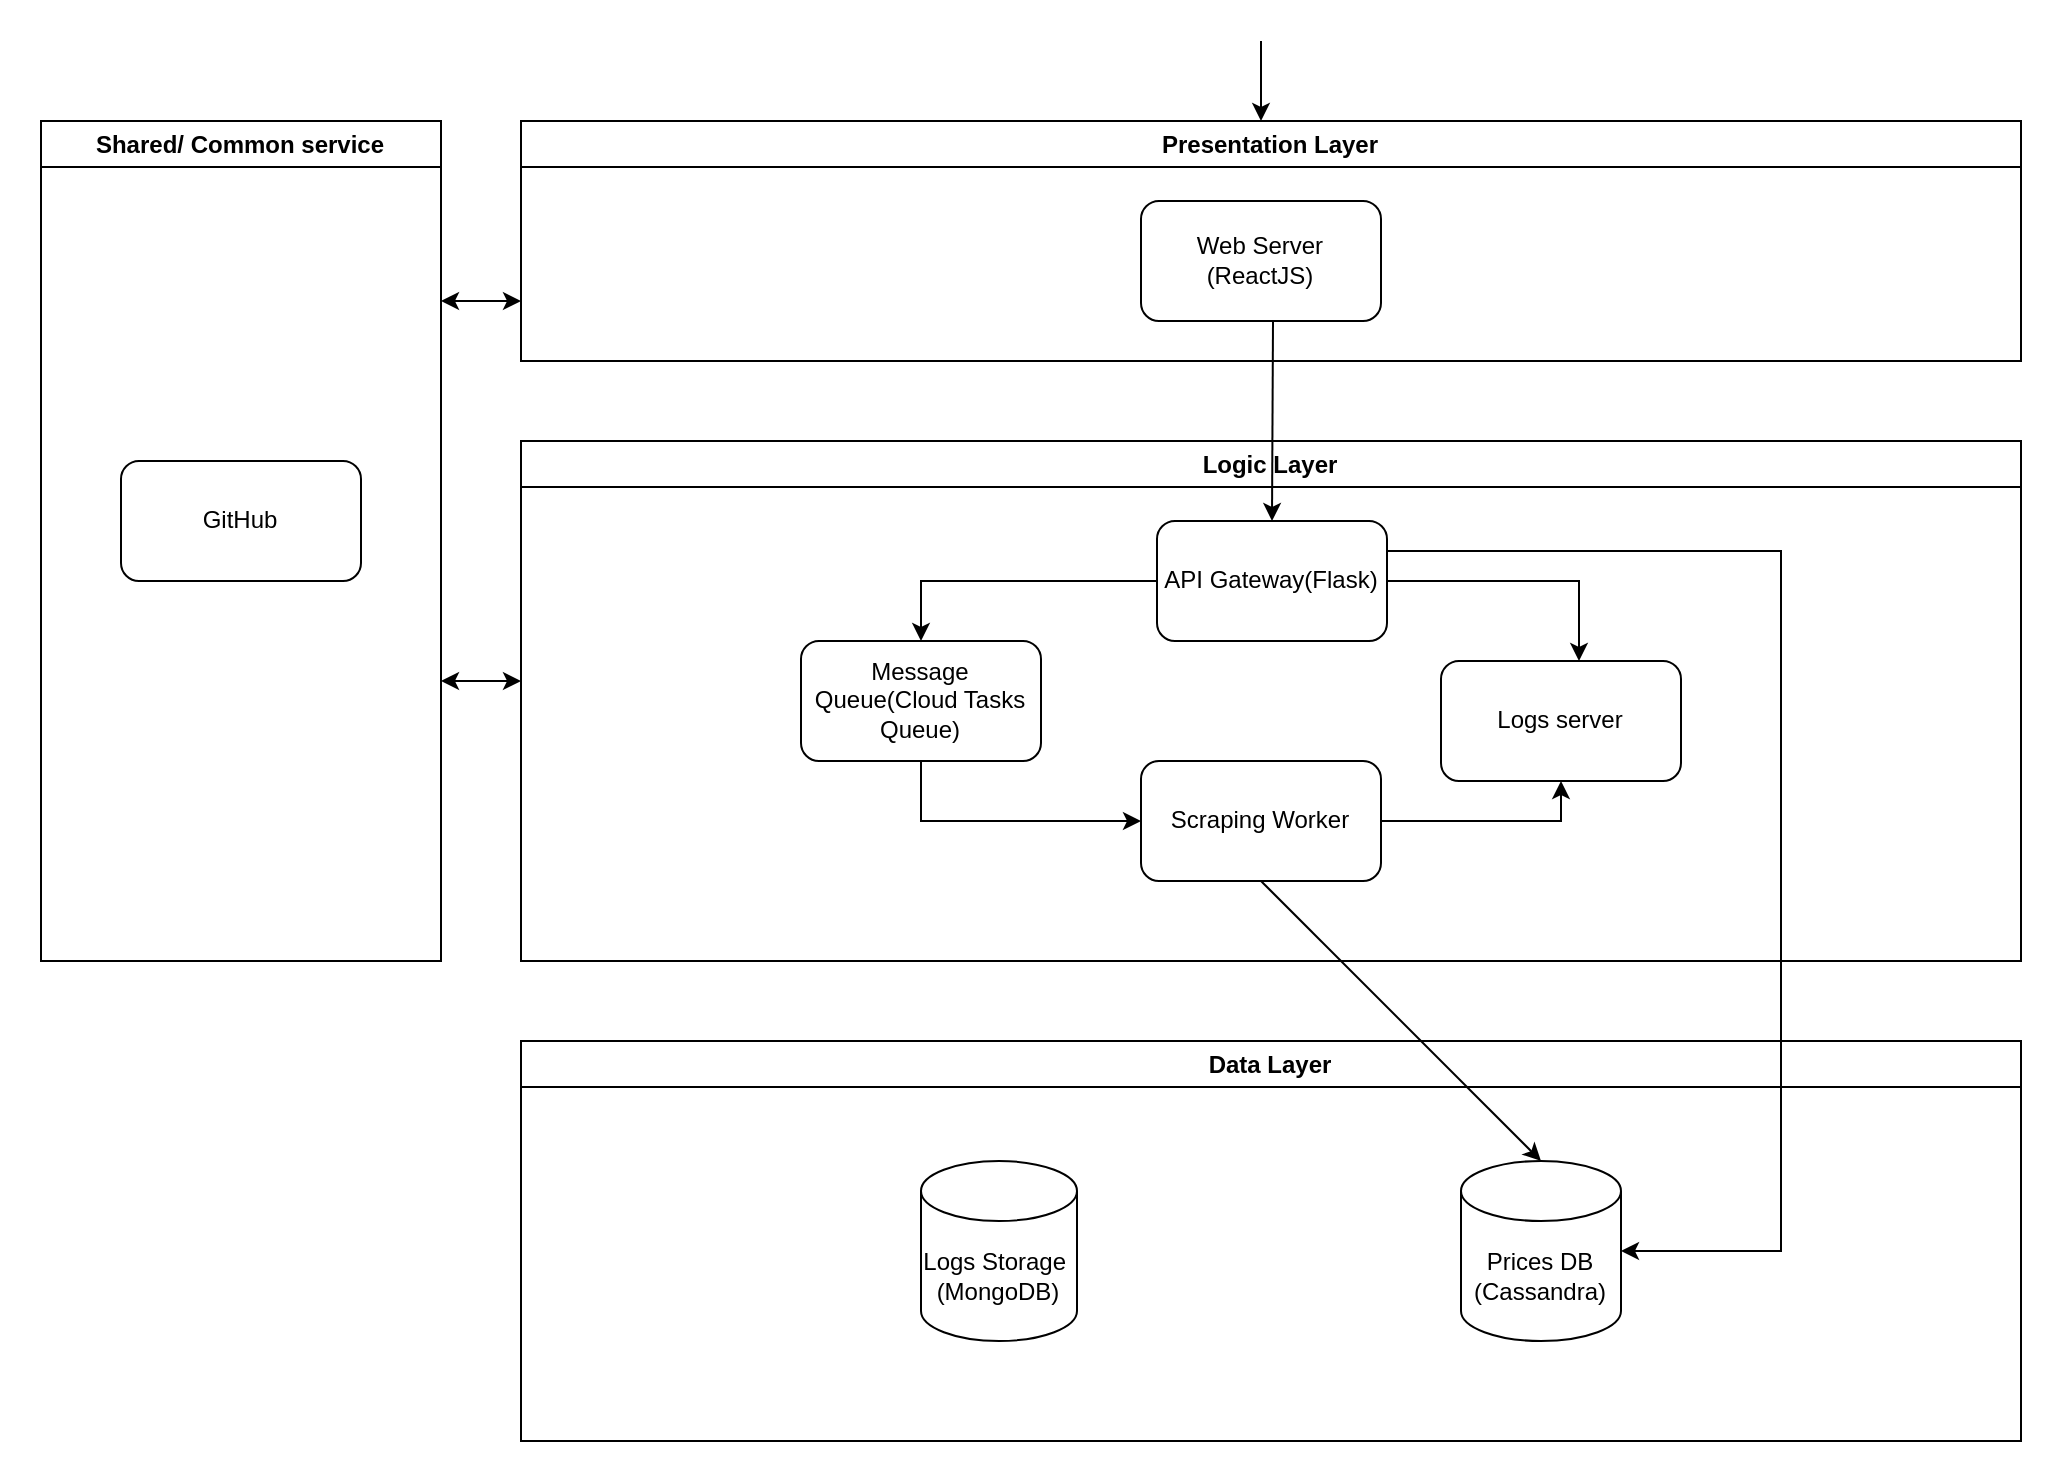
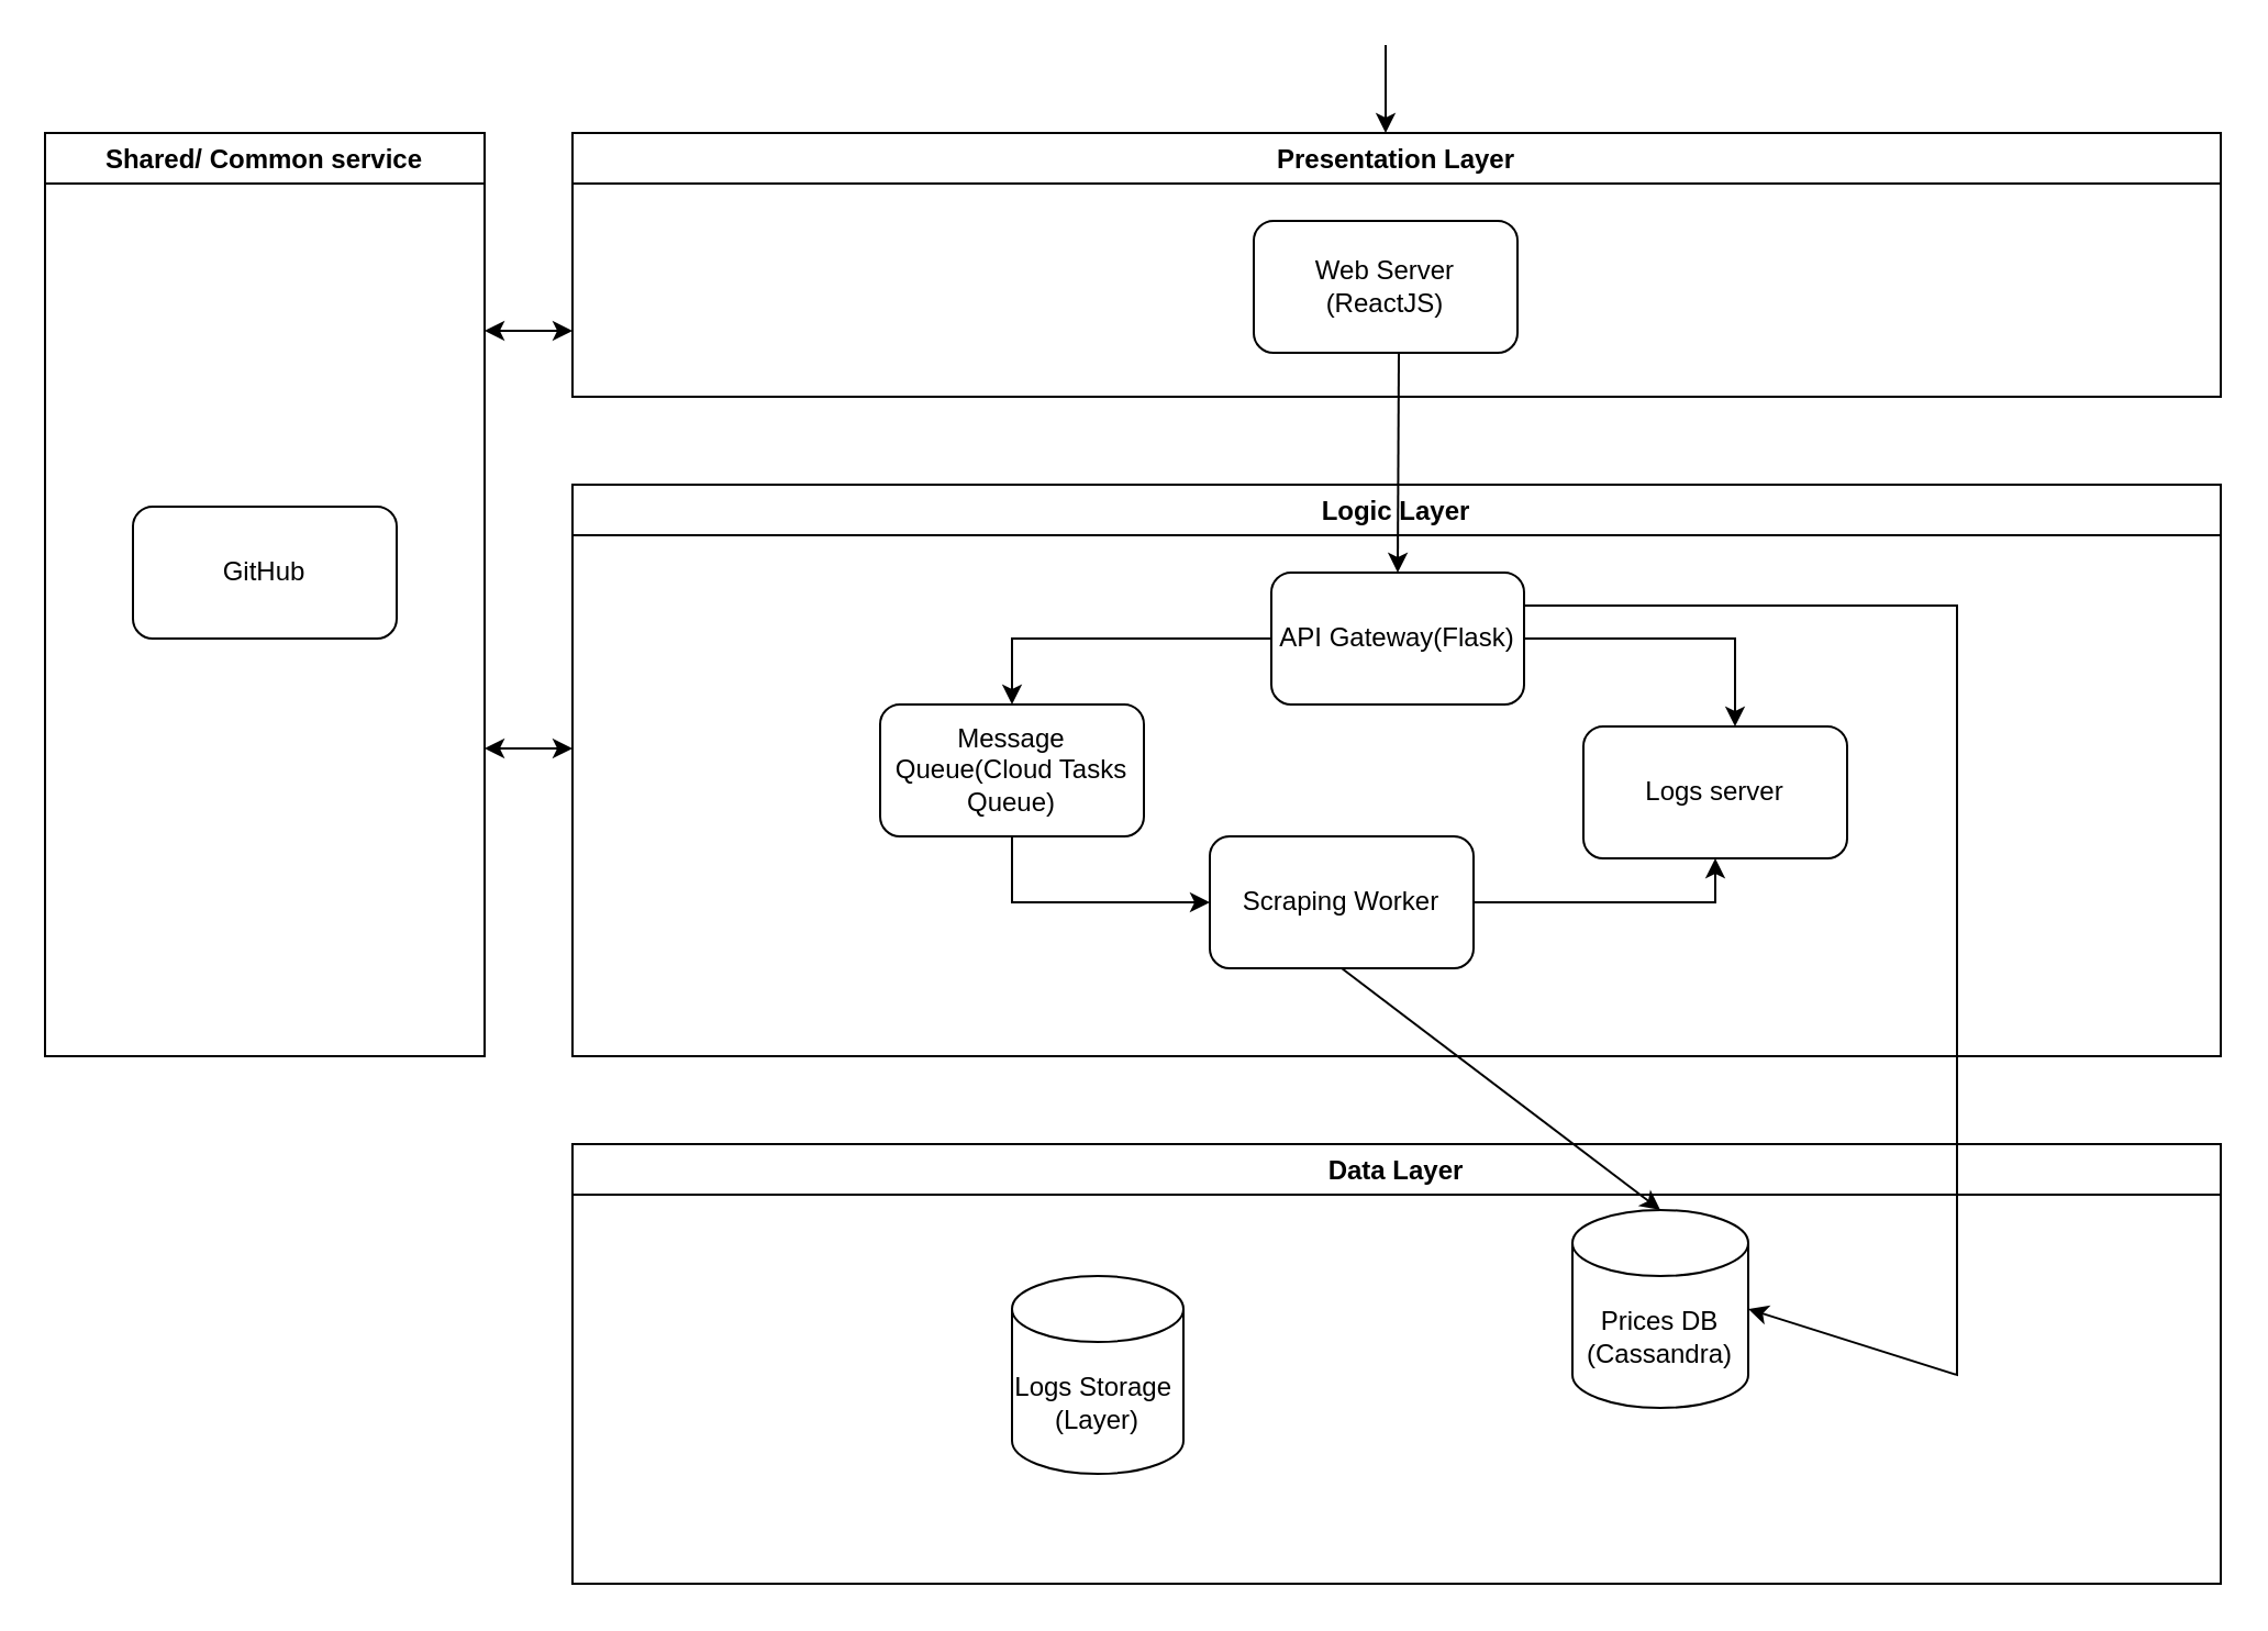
  <mxCell id="0" />
  <mxCell id="1" parent="0" />
  <mxCell id="2" value="Presentation Layer" style="swimlane;" vertex="1" parent="1"><mxGeometry x="260" y="60" width="750" height="120" as="geometry" /></mxCell>
  <mxCell id="3" value="Web Server&lt;br&gt;(ReactJS)" style="rounded=1;whiteSpace=wrap;html=1;" vertex="1" parent="2"><mxGeometry x="310" y="40" width="120" height="60" as="geometry" /></mxCell>
  <mxCell id="4" value="" style="endArrow=classic;html=1;rounded=0;" edge="1" parent="1"><mxGeometry width="50" height="50" relative="1" as="geometry"><mxPoint x="630" y="20" as="sourcePoint" /><mxPoint x="630" y="60" as="targetPoint" /><Array as="points" /></mxGeometry></mxCell>
  <mxCell id="5" value="Logic Layer" style="swimlane;startSize=23;" vertex="1" parent="1"><mxGeometry x="260" y="220" width="750" height="260" as="geometry" /></mxCell>
  <mxCell id="6" value="API Gateway(Flask)" style="rounded=1;whiteSpace=wrap;html=1;" vertex="1" parent="5"><mxGeometry x="318" y="40" width="115" height="60" as="geometry" /></mxCell>
  <mxCell id="7" value="Message Queue(Cloud Tasks Queue)" style="rounded=1;whiteSpace=wrap;html=1;" vertex="1" parent="5"><mxGeometry x="140" y="100" width="120" height="60" as="geometry" /></mxCell>
  <mxCell id="8" value="" style="endArrow=classic;html=1;rounded=0;exitX=0;exitY=0.5;exitDx=0;exitDy=0;" edge="1" parent="5" source="6"><mxGeometry width="50" height="50" relative="1" as="geometry"><mxPoint x="310" y="70" as="sourcePoint" /><mxPoint x="200" y="100" as="targetPoint" /><Array as="points"><mxPoint x="260" y="70" /><mxPoint x="200" y="70" /></Array></mxGeometry></mxCell>
- <mxCell id="9" value="Scraping Worker" style="rounded=1;whiteSpace=wrap;html=1;" vertex="1" parent="5"><mxGeometry x="310" y="160" width="120" height="60" as="geometry" /></mxCell>
+ <mxCell id="9" value="Scraping Worker" style="rounded=1;whiteSpace=wrap;html=1;" vertex="1" parent="5"><mxGeometry x="290" y="160" width="120" height="60" as="geometry" /></mxCell>
  <mxCell id="10" value="" style="endArrow=classic;html=1;rounded=0;entryX=0;entryY=0.5;entryDx=0;entryDy=0;exitX=0.5;exitY=1;exitDx=0;exitDy=0;" edge="1" parent="5" source="7" target="9"><mxGeometry width="50" height="50" relative="1" as="geometry"><mxPoint x="190" y="200" as="sourcePoint" /><mxPoint x="400" y="80" as="targetPoint" /><Array as="points"><mxPoint x="200" y="190" /><mxPoint x="240" y="190" /></Array></mxGeometry></mxCell>
  <mxCell id="11" value="Logs server" style="rounded=1;whiteSpace=wrap;html=1;" vertex="1" parent="5"><mxGeometry x="460" y="110" width="120" height="60" as="geometry" /></mxCell>
  <mxCell id="12" value="" style="endArrow=classic;html=1;rounded=0;exitX=1;exitY=0.5;exitDx=0;exitDy=0;" edge="1" parent="5" source="6"><mxGeometry width="50" height="50" relative="1" as="geometry"><mxPoint x="440" y="70" as="sourcePoint" /><mxPoint x="529" y="110" as="targetPoint" /><Array as="points"><mxPoint x="529" y="70" /></Array></mxGeometry></mxCell>
  <mxCell id="13" value="" style="endArrow=classic;html=1;rounded=0;exitX=1;exitY=0.5;exitDx=0;exitDy=0;entryX=0.5;entryY=1;entryDx=0;entryDy=0;" edge="1" parent="5" source="9" target="11"><mxGeometry width="50" height="50" relative="1" as="geometry"><mxPoint x="340" y="340" as="sourcePoint" /><mxPoint x="530" y="170" as="targetPoint" /><Array as="points"><mxPoint x="520" y="190" /></Array></mxGeometry></mxCell>
  <mxCell id="14" value="" style="endArrow=classic;html=1;rounded=0;entryX=0.5;entryY=0;entryDx=0;entryDy=0;" edge="1" parent="1" target="6"><mxGeometry width="50" height="50" relative="1" as="geometry"><mxPoint x="636" y="160" as="sourcePoint" /><mxPoint x="630" y="250" as="targetPoint" /></mxGeometry></mxCell>
  <mxCell id="15" value="Data Layer" style="swimlane;" vertex="1" parent="1"><mxGeometry x="260" y="520" width="750" height="200" as="geometry" /></mxCell>
- <mxCell id="16" value="Prices DB&lt;br&gt;(Cassandra)" style="shape=cylinder3;whiteSpace=wrap;html=1;boundedLbl=1;backgroundOutline=1;size=15;" vertex="1" parent="15"><mxGeometry x="470" y="60" width="80" height="90" as="geometry" /></mxCell>
- <mxCell id="17" value="Logs Storage&amp;nbsp;&lt;br&gt;(MongoDB)" style="shape=cylinder3;whiteSpace=wrap;html=1;boundedLbl=1;backgroundOutline=1;size=15;" vertex="1" parent="15"><mxGeometry x="200" y="60" width="78" height="90" as="geometry" /></mxCell>
+ <mxCell id="16" value="Prices DB&lt;br&gt;(Cassandra)" style="shape=cylinder3;whiteSpace=wrap;html=1;boundedLbl=1;backgroundOutline=1;size=15;" vertex="1" parent="15"><mxGeometry x="455" y="30" width="80" height="90" as="geometry" /></mxCell>
+ <mxCell id="17" value="Logs Storage&amp;nbsp;&lt;br&gt;(Layer)" style="shape=cylinder3;whiteSpace=wrap;html=1;boundedLbl=1;backgroundOutline=1;size=15;" vertex="1" parent="15"><mxGeometry x="200" y="60" width="78" height="90" as="geometry" /></mxCell>
  <mxCell id="18" value="" style="endArrow=classic;html=1;rounded=0;exitX=0.5;exitY=1;exitDx=0;exitDy=0;entryX=0.5;entryY=0;entryDx=0;entryDy=0;entryPerimeter=0;" edge="1" parent="1" source="9" target="16"><mxGeometry width="50" height="50" relative="1" as="geometry"><mxPoint x="480" y="460" as="sourcePoint" /><mxPoint x="530" y="410" as="targetPoint" /></mxGeometry></mxCell>
  <mxCell id="19" value="Shared/ Common service" style="swimlane;" vertex="1" parent="1"><mxGeometry x="20" y="60" width="200" height="420" as="geometry" /></mxCell>
  <mxCell id="20" value="GitHub&lt;br&gt;" style="rounded=1;whiteSpace=wrap;html=1;" vertex="1" parent="19"><mxGeometry x="40" y="170" width="120" height="60" as="geometry" /></mxCell>
  <mxCell id="21" value="" style="endArrow=classic;startArrow=classic;html=1;rounded=0;entryX=0;entryY=0.75;entryDx=0;entryDy=0;" edge="1" parent="19" target="2"><mxGeometry width="50" height="50" relative="1" as="geometry"><mxPoint x="200" y="90" as="sourcePoint" /><mxPoint x="240" y="110" as="targetPoint" /></mxGeometry></mxCell>
  <mxCell id="22" value="" style="endArrow=classic;startArrow=classic;html=1;rounded=0;" edge="1" parent="1"><mxGeometry width="50" height="50" relative="1" as="geometry"><mxPoint x="220" y="340" as="sourcePoint" /><mxPoint x="260" y="340" as="targetPoint" /></mxGeometry></mxCell>
  <mxCell id="23" value="" style="endArrow=classic;html=1;rounded=0;exitX=1;exitY=0.25;exitDx=0;exitDy=0;entryX=1;entryY=0.5;entryDx=0;entryDy=0;entryPerimeter=0;" edge="1" parent="1" source="6" target="16"><mxGeometry width="50" height="50" relative="1" as="geometry"><mxPoint x="450" y="340" as="sourcePoint" /><mxPoint x="890" y="620" as="targetPoint" /><Array as="points"><mxPoint x="890" y="275" /><mxPoint x="890" y="625" /></Array></mxGeometry></mxCell>
